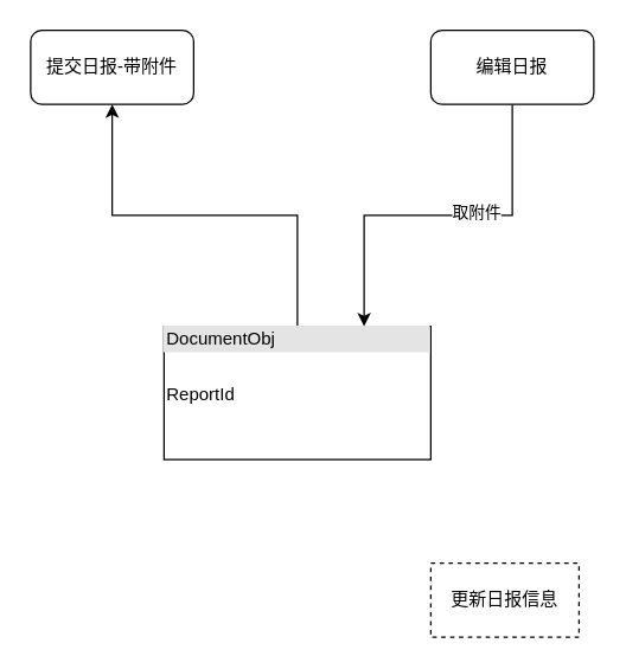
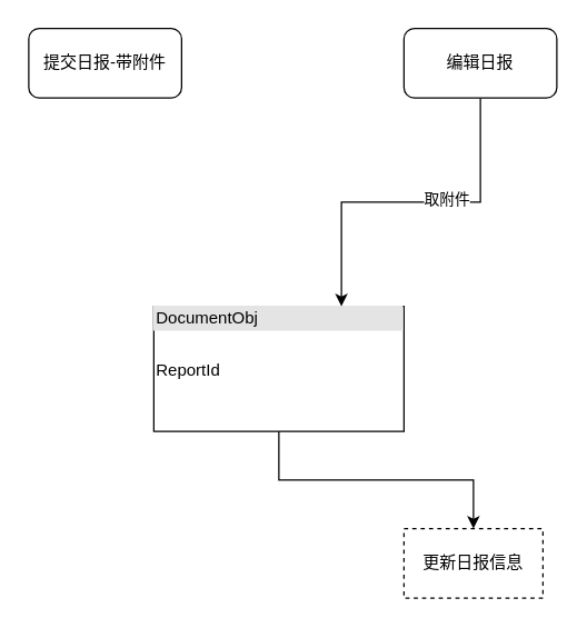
  <mxCell id="0" />
  <mxCell id="1" parent="0" />
  <mxCell id="2" value="提交日报-带附件" style="rounded=1;whiteSpace=wrap;html=1;" vertex="1" parent="1"><mxGeometry x="20" y="20" width="110" height="50" as="geometry" /></mxCell>
- <mxCell id="3" style="edgeStyle=orthogonalEdgeStyle;rounded=0;orthogonalLoop=1;jettySize=auto;html=1;" edge="1" parent="1" source="4" target="2"><mxGeometry relative="1" as="geometry" /></mxCell>
+ <mxCell id="3" style="edgeStyle=orthogonalEdgeStyle;rounded=0;orthogonalLoop=1;jettySize=auto;html=1;entryX=0.5;entryY=0;entryDx=0;entryDy=0;" edge="1" parent="1" source="4" target="8"><mxGeometry relative="1" as="geometry" /></mxCell>
  <mxCell id="4" value="&lt;div style=&quot;box-sizing:border-box;width:100%;background:#e4e4e4;padding:2px;&quot;&gt;DocumentObj&lt;/div&gt;&lt;table style=&quot;width:100%;font-size:1em;&quot; cellpadding=&quot;2&quot; cellspacing=&quot;0&quot;&gt;&lt;tbody&gt;&lt;tr&gt;&lt;td&gt;&lt;/td&gt;&lt;td&gt;&lt;br&gt;&lt;/td&gt;&lt;/tr&gt;&lt;tr&gt;&lt;td&gt;ReportId&lt;/td&gt;&lt;td&gt;&lt;br&gt;&lt;/td&gt;&lt;/tr&gt;&lt;tr&gt;&lt;td&gt;&lt;/td&gt;&lt;td&gt;&lt;br&gt;&lt;/td&gt;&lt;/tr&gt;&lt;/tbody&gt;&lt;/table&gt;" style="verticalAlign=top;align=left;overflow=fill;html=1;whiteSpace=wrap;" vertex="1" parent="1"><mxGeometry x="110" y="220" width="180" height="90" as="geometry" /></mxCell>
  <mxCell id="5" style="edgeStyle=orthogonalEdgeStyle;rounded=0;orthogonalLoop=1;jettySize=auto;html=1;entryX=0.75;entryY=0;entryDx=0;entryDy=0;" edge="1" parent="1" source="7" target="4"><mxGeometry relative="1" as="geometry" /></mxCell>
  <mxCell id="6" value="取附件" style="edgeLabel;html=1;align=center;verticalAlign=middle;resizable=0;points=[];" vertex="1" connectable="0" parent="5"><mxGeometry x="-0.198" y="-3" relative="1" as="geometry"><mxPoint as="offset" /></mxGeometry></mxCell>
  <mxCell id="7" value="编辑日报" style="rounded=1;whiteSpace=wrap;html=1;" vertex="1" parent="1"><mxGeometry x="290" y="20" width="110" height="50" as="geometry" /></mxCell>
  <mxCell id="8" value="更新日报信息" style="rounded=0;whiteSpace=wrap;html=1;dashed=1;" vertex="1" parent="1"><mxGeometry x="290" y="380" width="100" height="50" as="geometry" /></mxCell>
